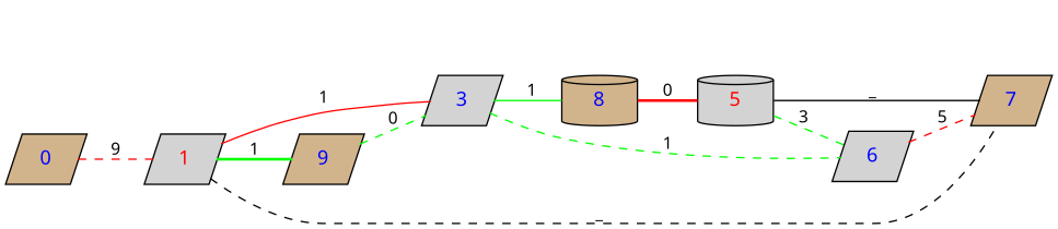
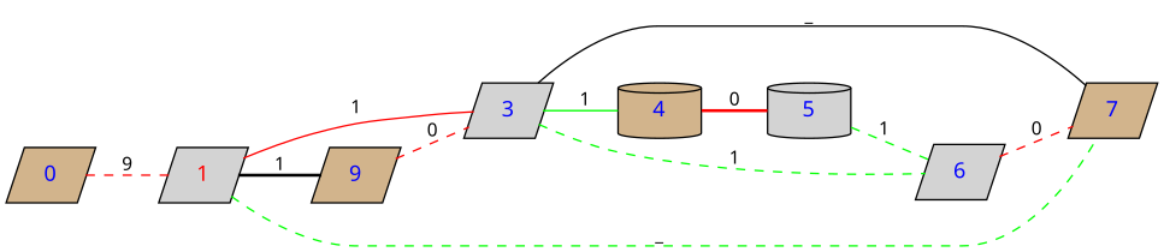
  graph {
    fontname="Noto Sans"
    rankdir=LR
    node [fillcolor=tan fontcolor="#0000FFFF" fontname="Noto Sans" shape=parallelogram style=filled]
    edge [color="#FF0000FF" fontname="Noto Sans" fontsize=12 style=dashed]
-   n1 [label=8 shape=cylinder]
-   n2 [fillcolor=lightgrey fontcolor="#FF0000FF" label=5 shape=cylinder]
+   n1 [label=4 shape=cylinder]
+   n2 [fillcolor=lightgrey label=5 shape=cylinder]
    n3 [label=7]
    n4 [fillcolor=lightgrey label=6]
    n5 [fillcolor=lightgrey fontcolor="#FF0000FF" label=1]
    n6 [fillcolor=lightgrey label=3]
    n7 [label=9]
    n8 [label=0]
    n1 -- n2 [label=0 style=bold]
-   n2 -- n3 [label=_ style=solid color=""]
-   n2 -- n4 [color="#00FF00FF" label=3]
-   n4 -- n3 [label=5]
-   n5 -- n3 [label=_ color=""]
+   n6 -- n3 [label=_ style=solid color=""]
+   n2 -- n4 [color="#00FF00FF" label=1]
+   n4 -- n3 [label=0]
+   n5 -- n3 [label=_ color="#00FF00FF"]
    n5 -- n6 [label=1 style=solid]
-   n5 -- n7 [color="#00FF00FF" label=1 style=bold]
+   n5 -- n7 [color=black label=1 style=bold]
    n6 -- n1 [color="#00FF00FF" label=1 style=solid]
    n6 -- n4 [color="#00FF00FF" label=1]
-   n7 -- n6 [color="#00FF00FF" label=0]
+   n7 -- n6 [label=0]
    n8 -- n5 [label=9]
  }
